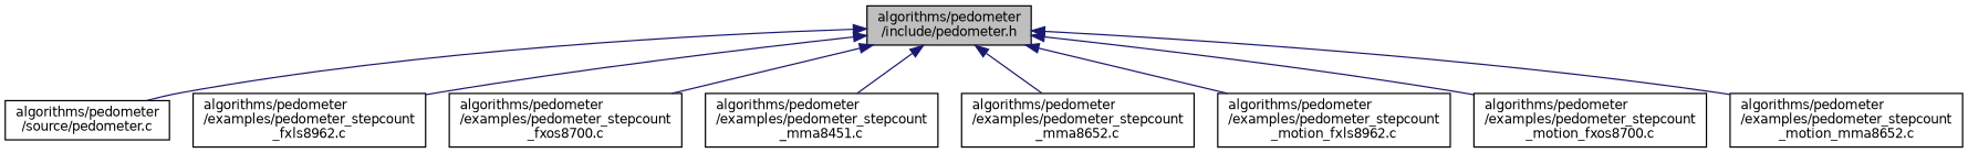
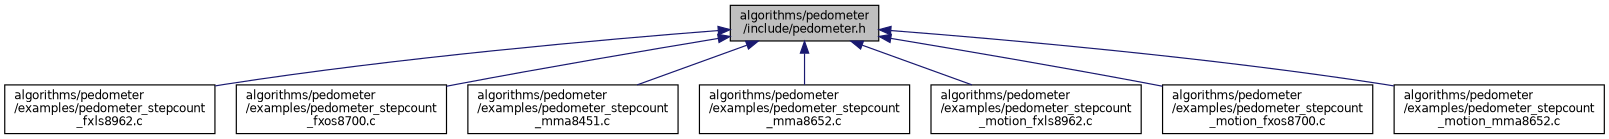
  digraph {
    node [color=black fillcolor=white fontname=Helvetica fontsize=10 shape=record style=filled]
    edge [color=midnightblue dir=back fontname=Helvetica fontsize=10 labelfontname=Helvetica labelfontsize=10 style=solid]
    n1 [fillcolor=grey75 fontcolor=black height=0.2 label="algorithms/pedometer\l/include/pedometer.h" width=0.4]
-   n2 [height=0.2 label="algorithms/pedometer\l/source/pedometer.c" width=0.4]
    n3 [height=0.2 label="algorithms/pedometer\l/examples/pedometer_stepcount\l_fxls8962.c" width=0.4]
    n4 [height=0.2 label="algorithms/pedometer\l/examples/pedometer_stepcount\l_fxos8700.c" width=0.4]
    n5 [height=0.2 label="algorithms/pedometer\l/examples/pedometer_stepcount\l_mma8451.c" width=0.4]
    n6 [height=0.2 label="algorithms/pedometer\l/examples/pedometer_stepcount\l_mma8652.c" width=0.4]
    n7 [height=0.2 label="algorithms/pedometer\l/examples/pedometer_stepcount\l_motion_fxls8962.c" width=0.4]
    n8 [height=0.2 label="algorithms/pedometer\l/examples/pedometer_stepcount\l_motion_fxos8700.c" width=0.4]
    n9 [height=0.2 label="algorithms/pedometer\l/examples/pedometer_stepcount\l_motion_mma8652.c" width=0.4]
-   n1 -> n2
    n1 -> n3
    n1 -> n4
    n1 -> n5
    n1 -> n6
    n1 -> n7
    n1 -> n8
    n1 -> n9
  }
